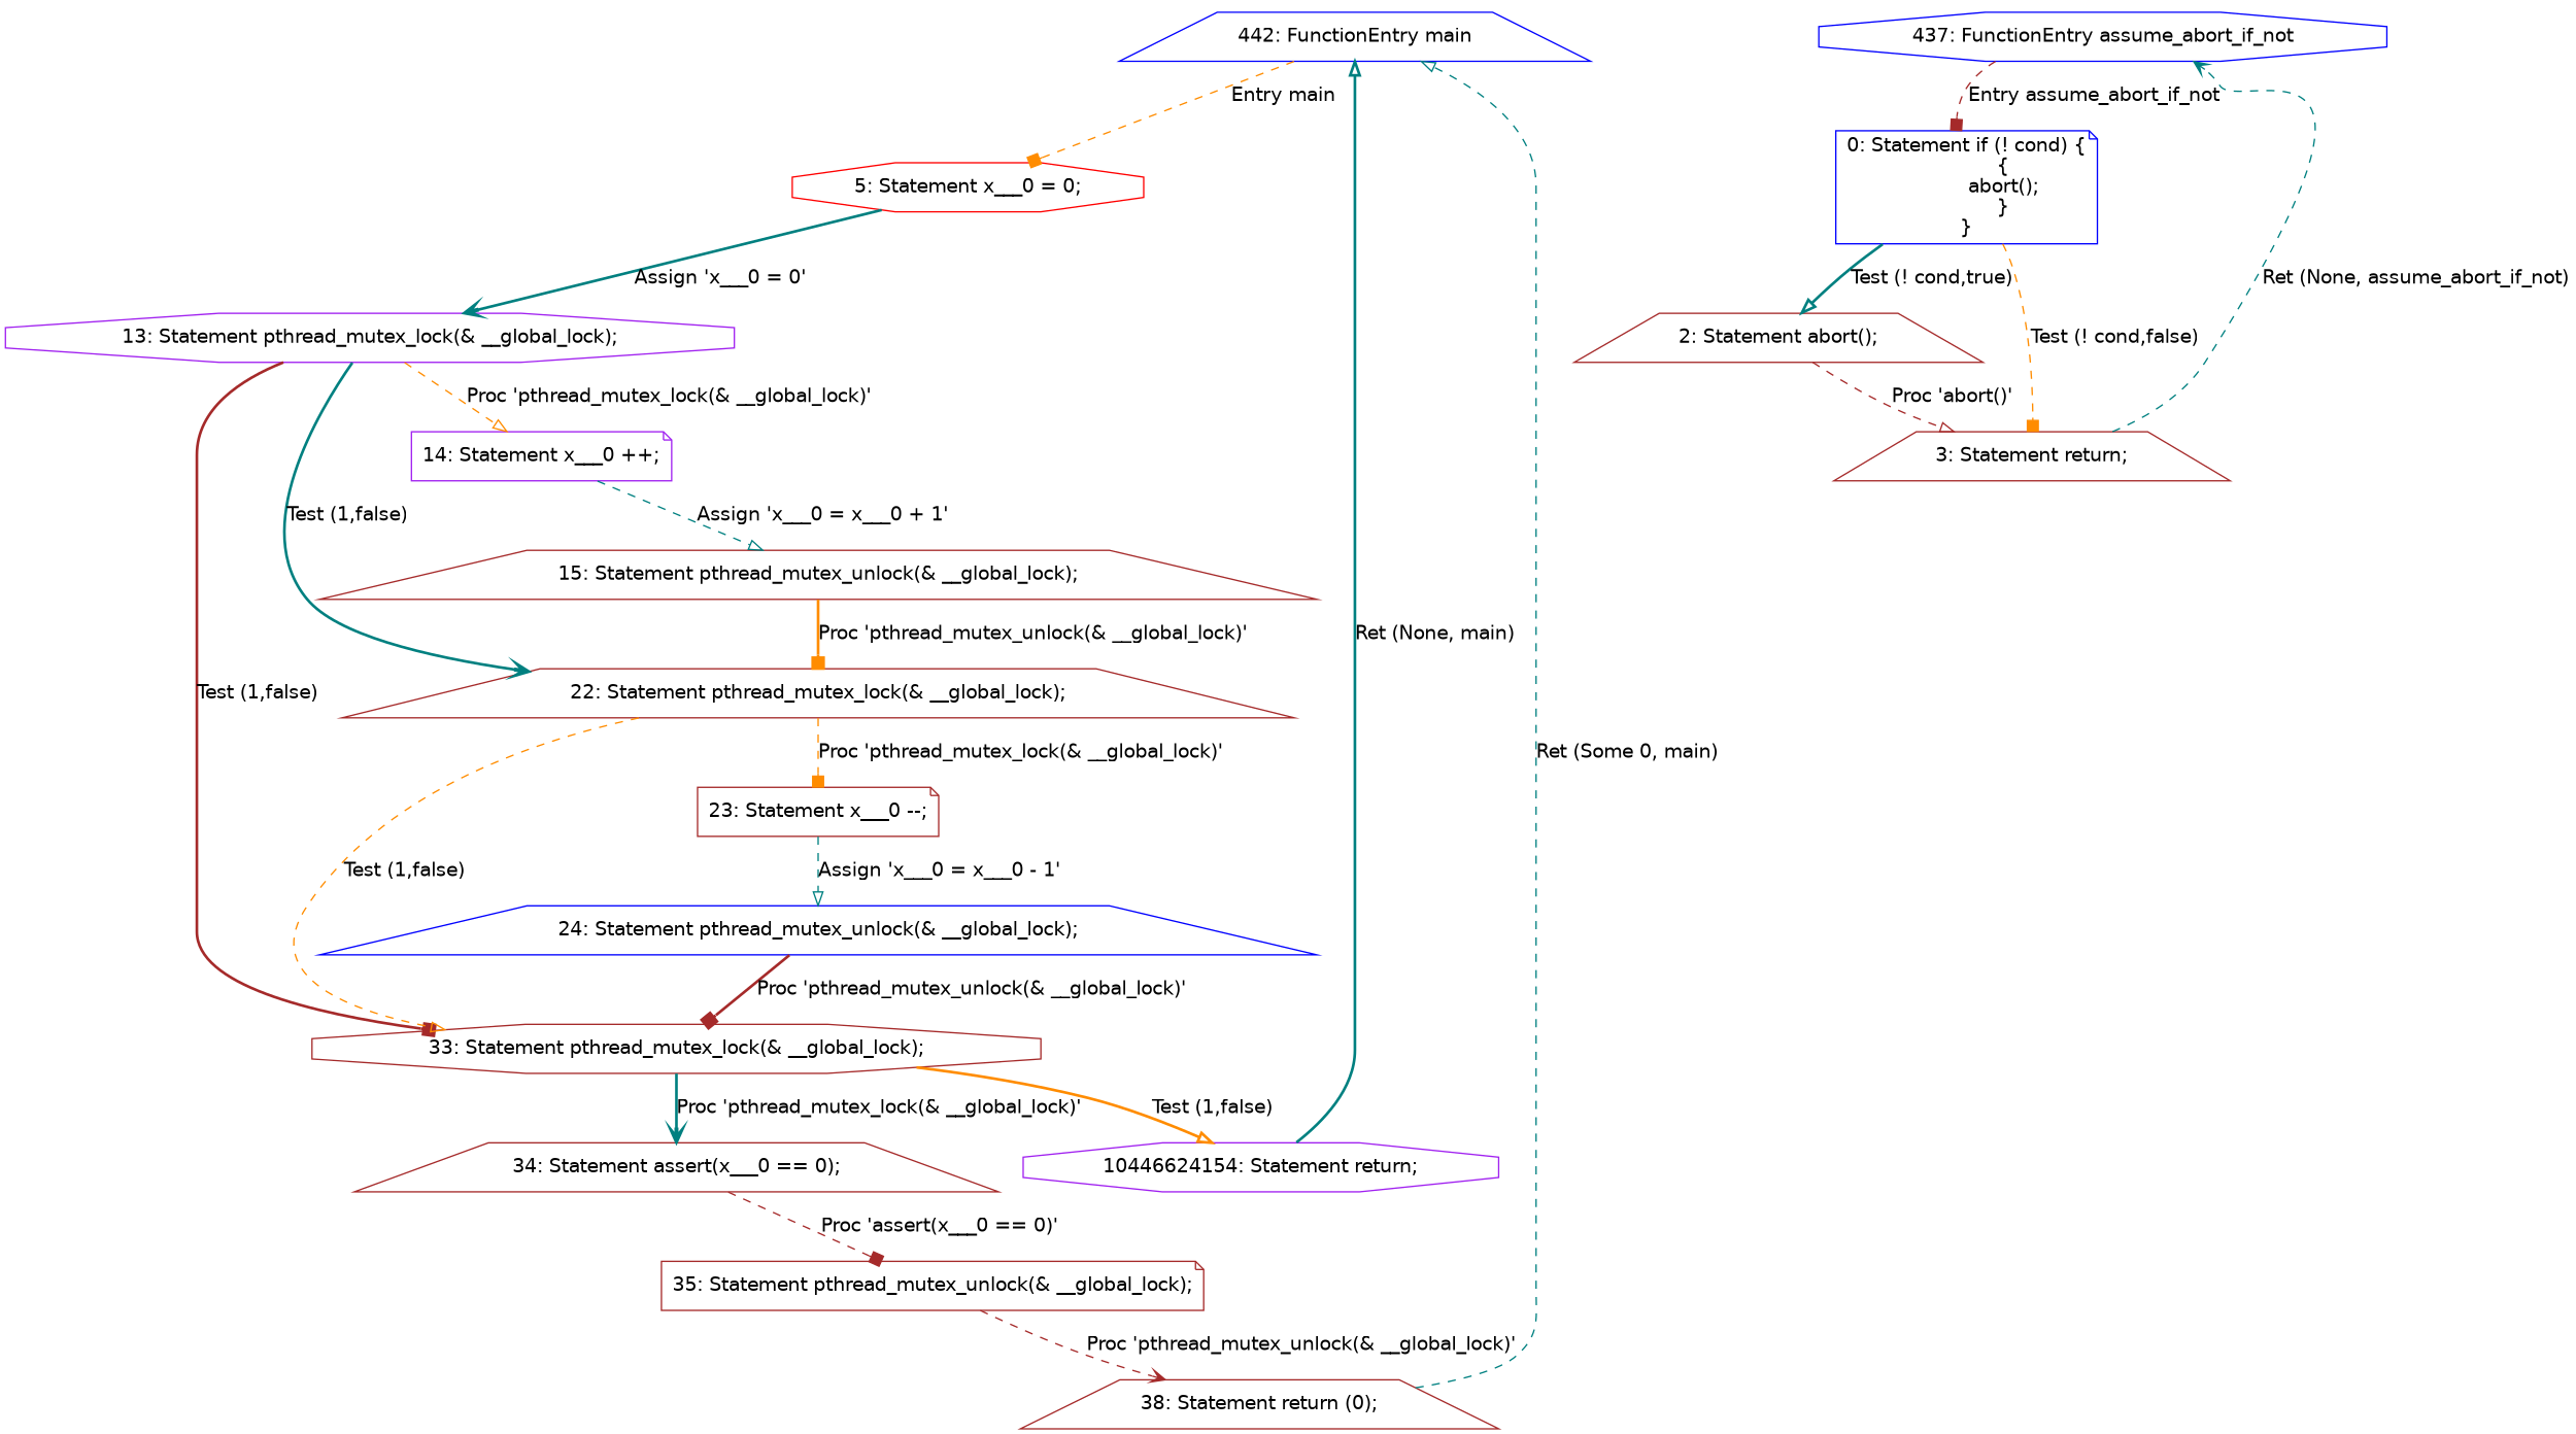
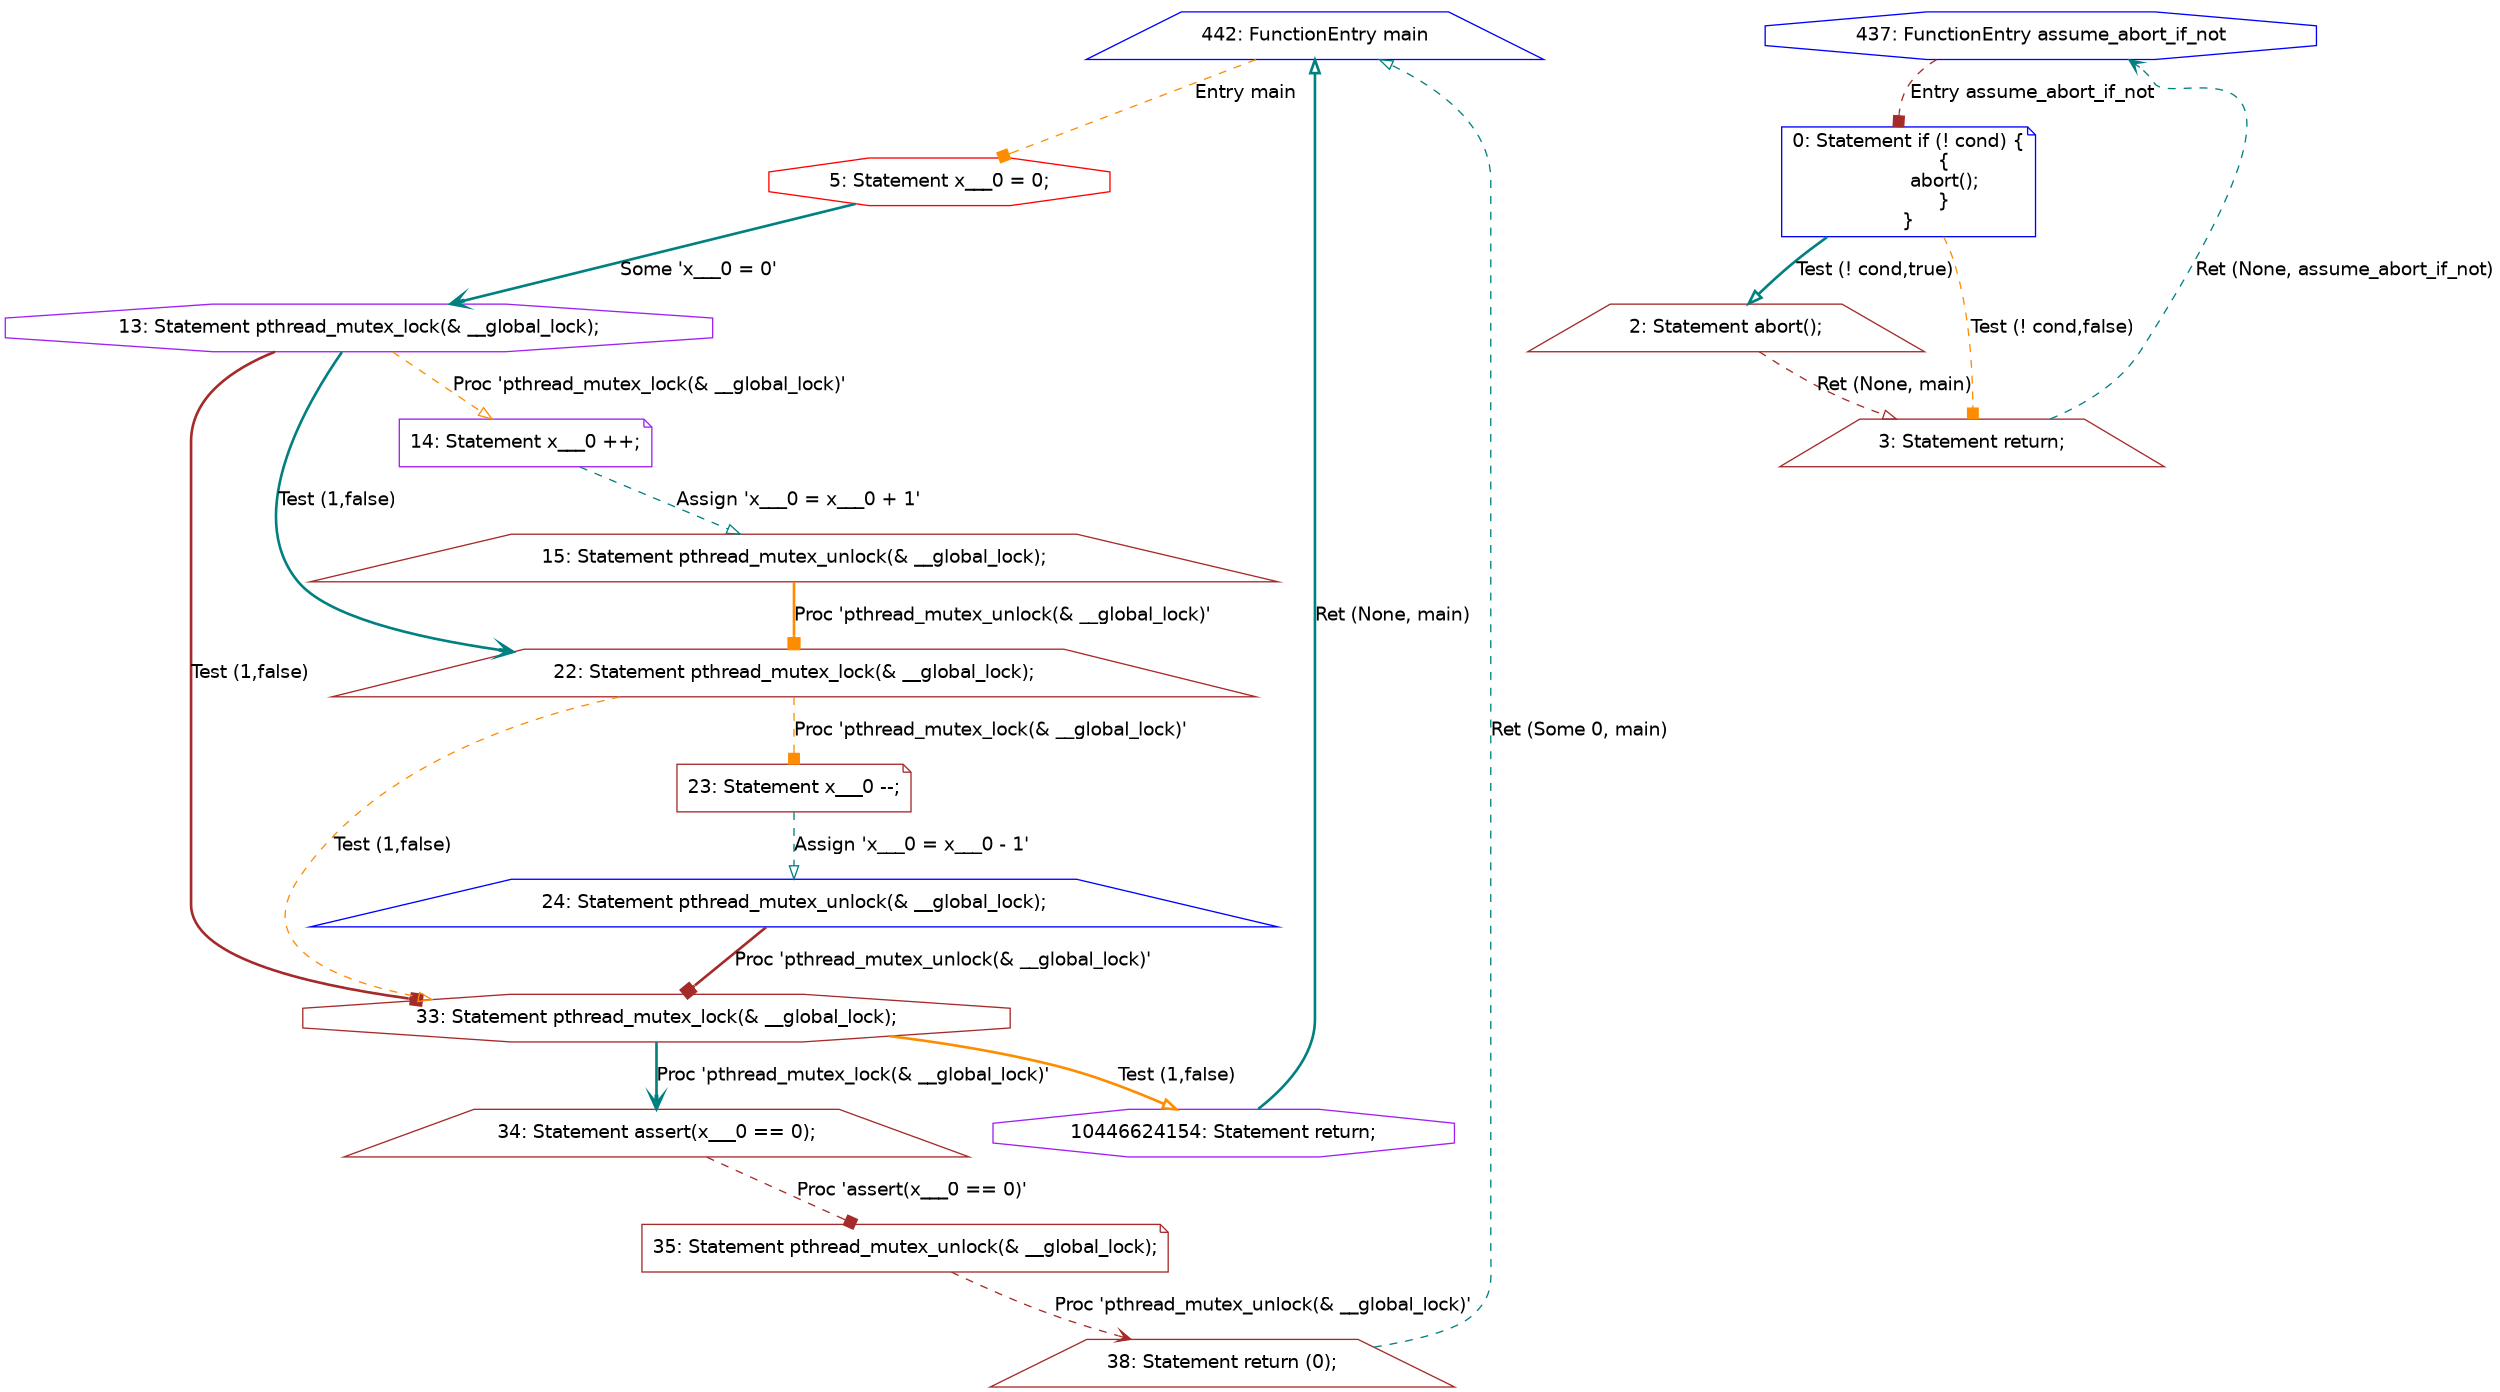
  digraph {
    fontname="DejaVu Sans"
    node [color=brown fontname="DejaVu Sans" shape=trapezium]
    edge [arrowhead=onormal color=teal fontname="DejaVu Sans" style=dashed]
    n1 [color=blue label="442: FunctionEntry main"]
    n2 [color=red label="5: Statement x___0 = 0;" shape=octagon]
    n3 [color=purple label="13: Statement pthread_mutex_lock(& __global_lock);" shape=octagon]
    n4 [label="33: Statement pthread_mutex_lock(& __global_lock);" shape=octagon]
    n5 [label="22: Statement pthread_mutex_lock(& __global_lock);"]
    n6 [color=purple label="14: Statement x___0 ++;" shape=note]
    n7 [color=purple label="10446624154: Statement return;" shape=octagon]
    n8 [label="34: Statement assert(x___0 == 0);"]
    n9 [label="23: Statement x___0 --;" shape=note]
    n10 [label="15: Statement pthread_mutex_unlock(& __global_lock);"]
    n11 [label="35: Statement pthread_mutex_unlock(& __global_lock);" shape=note]
    n12 [color=blue label="24: Statement pthread_mutex_unlock(& __global_lock);"]
    n13 [label="38: Statement return (0);"]
    n14 [color=blue label="437: FunctionEntry assume_abort_if_not" shape=octagon]
    n15 [color=blue label="0: Statement if (! cond) {\n            {\n            abort();\n            }\n}" shape=note]
    n16 [label="2: Statement abort();"]
    n17 [label="3: Statement return;"]
    n1 -> n2 [arrowhead=box color=darkorange label="Entry main"]
-   n2 -> n3 [arrowhead=vee label="Assign 'x___0 = 0' " style=bold]
+   n2 -> n3 [arrowhead=vee label="Some 'x___0 = 0' " style=bold]
    n3 -> n4 [arrowhead=box color=brown label="Test (1,false)" style=bold]
    n3 -> n5 [arrowhead=vee label="Test (1,false)" style=bold]
    n3 -> n6 [color=darkorange label="Proc 'pthread_mutex_lock(& __global_lock)'"]
    n4 -> n7 [color=darkorange label="Test (1,false)" style=bold]
    n4 -> n8 [arrowhead=vee label="Proc 'pthread_mutex_lock(& __global_lock)'" style=bold]
    n5 -> n4 [color=darkorange label="Test (1,false)"]
    n5 -> n9 [arrowhead=box color=darkorange label="Proc 'pthread_mutex_lock(& __global_lock)'"]
    n6 -> n10 [label="Assign 'x___0 = x___0 + 1' "]
    n7 -> n1 [label="Ret (None, main)" style=bold]
    n8 -> n11 [arrowhead=box color=brown label="Proc 'assert(x___0 == 0)'"]
    n9 -> n12 [label="Assign 'x___0 = x___0 - 1' "]
    n10 -> n5 [arrowhead=box color=darkorange label="Proc 'pthread_mutex_unlock(& __global_lock)'" style=bold]
    n11 -> n13 [arrowhead=vee color=brown label="Proc 'pthread_mutex_unlock(& __global_lock)'"]
    n12 -> n4 [arrowhead=box color=brown label="Proc 'pthread_mutex_unlock(& __global_lock)'" style=bold]
    n13 -> n1 [label="Ret (Some 0, main)"]
    n14 -> n15 [arrowhead=box color=brown label="Entry assume_abort_if_not"]
    n15 -> n16 [label="Test (! cond,true)" style=bold]
    n15 -> n17 [arrowhead=box color=darkorange label="Test (! cond,false)"]
-   n16 -> n17 [color=brown label="Proc 'abort()'"]
+   n16 -> n17 [color=brown label="Ret (None, main)"]
    n17 -> n14 [arrowhead=vee label="Ret (None, assume_abort_if_not)"]
  }
